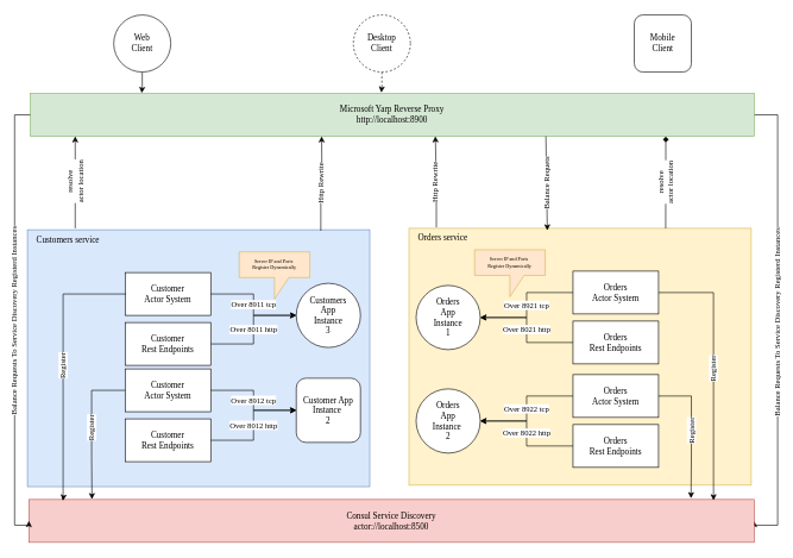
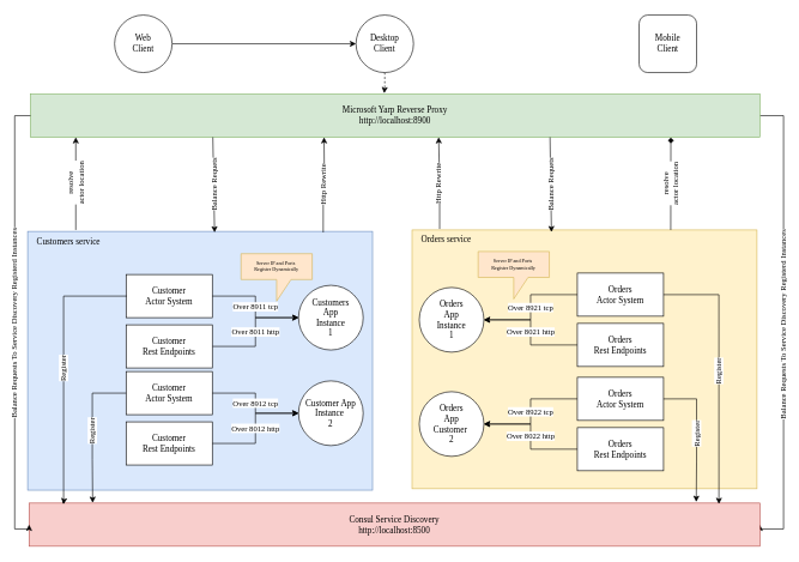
  <mxCell id="0" />
  <mxCell id="1" parent="0" />
  <mxCell id="2" value="" style="group" vertex="1" connectable="0" parent="1"><mxGeometry x="38" y="321" width="480" height="360" as="geometry" /></mxCell>
  <mxCell id="3" value="Customers service" style="rounded=0;whiteSpace=wrap;html=1;fontFamily=sf mono;verticalAlign=top;align=left;spacing=2;spacingLeft=11;fillColor=#dae8fc;strokeColor=#6c8ebf;" vertex="1" parent="2"><mxGeometry width="480" height="360" as="geometry" /></mxCell>
- <mxCell id="4" value="Customers&lt;br&gt;App&lt;br&gt;Instance&lt;br&gt;3" style="ellipse;whiteSpace=wrap;html=1;aspect=fixed;fontFamily=sf mono;" vertex="1" parent="2"><mxGeometry x="377" y="75" width="90" height="90" as="geometry" /></mxCell>
+ <mxCell id="4" value="Customers&lt;br&gt;App&lt;br&gt;Instance&lt;br&gt;1" style="ellipse;whiteSpace=wrap;html=1;aspect=fixed;fontFamily=sf mono;" vertex="1" parent="2"><mxGeometry x="377" y="75" width="90" height="90" as="geometry" /></mxCell>
  <mxCell id="5" value="Customer&lt;br&gt;Actor System" style="whiteSpace=wrap;html=1;fontFamily=sf mono;" vertex="1" parent="2"><mxGeometry x="137" y="60" width="120" height="60" as="geometry" /></mxCell>
  <mxCell id="6" value="Over 8911 tcp" style="edgeStyle=orthogonalEdgeStyle;rounded=0;orthogonalLoop=1;jettySize=auto;html=1;fontFamily=sf mono;" edge="1" parent="2" source="5" target="4"><mxGeometry relative="1" as="geometry" /></mxCell>
  <mxCell id="7" value="Over 8011 http" style="edgeStyle=orthogonalEdgeStyle;rounded=0;orthogonalLoop=1;jettySize=auto;html=1;entryX=0;entryY=0.5;entryDx=0;entryDy=0;fontFamily=sf mono;" edge="1" parent="2" source="8" target="4"><mxGeometry relative="1" as="geometry" /></mxCell>
  <mxCell id="8" value="Customer&lt;br&gt;Rest Endpoints" style="whiteSpace=wrap;html=1;fontFamily=sf mono;" vertex="1" parent="2"><mxGeometry x="137" y="130" width="120" height="60" as="geometry" /></mxCell>
- <mxCell id="9" value="Customer App&lt;br&gt;Instance&amp;nbsp;&lt;br&gt;2" style="whiteSpace=wrap;html=1;aspect=fixed;fontFamily=sf mono;rounded=1;" vertex="1" parent="2"><mxGeometry x="377" y="208" width="90" height="90" as="geometry" /></mxCell>
+ <mxCell id="9" value="Customer App&lt;br&gt;Instance&amp;nbsp;&lt;br&gt;2" style="ellipse;whiteSpace=wrap;html=1;aspect=fixed;fontFamily=sf mono;" vertex="1" parent="2"><mxGeometry x="377" y="208" width="90" height="90" as="geometry" /></mxCell>
  <mxCell id="10" value="Customer&lt;br&gt;Actor System" style="whiteSpace=wrap;html=1;fontFamily=sf mono;" vertex="1" parent="2"><mxGeometry x="137" y="195" width="120" height="60" as="geometry" /></mxCell>
  <mxCell id="11" value="Customer&lt;br&gt;Rest Endpoints" style="whiteSpace=wrap;html=1;fontFamily=sf mono;" vertex="1" parent="2"><mxGeometry x="137" y="265" width="120" height="60" as="geometry" /></mxCell>
  <mxCell id="12" value="Over 8012 http" style="edgeStyle=orthogonalEdgeStyle;rounded=0;orthogonalLoop=1;jettySize=auto;html=1;fontFamily=sf mono;entryX=0;entryY=0.5;entryDx=0;entryDy=0;" edge="1" source="11" target="9" parent="2"><mxGeometry relative="1" as="geometry"><mxPoint x="377" y="255" as="targetPoint" /><Array as="points" /></mxGeometry></mxCell>
  <mxCell id="13" value="Over 8912 tcp" style="edgeStyle=orthogonalEdgeStyle;rounded=0;orthogonalLoop=1;jettySize=auto;html=1;fontFamily=sf mono;" edge="1" source="10" target="9" parent="2"><mxGeometry relative="1" as="geometry" /></mxCell>
  <mxCell id="14" value="Server IP and Ports&amp;nbsp;&lt;br style=&quot;font-size: 7px;&quot;&gt;Register Dynamically" style="shape=callout;whiteSpace=wrap;html=1;perimeter=calloutPerimeter;fontFamily=sf mono;fontSize=7;fillColor=#FFE6CC;strokeColor=#d6b656;" vertex="1" parent="2"><mxGeometry x="297" y="31" width="99" height="66" as="geometry" /></mxCell>
  <mxCell id="15" value="" style="group;fillColor=#fff2cc;strokeColor=#d6b656;" vertex="1" connectable="0" parent="1"><mxGeometry x="573" y="319" width="480" height="360" as="geometry" /></mxCell>
  <mxCell id="16" value="Orders service" style="rounded=0;whiteSpace=wrap;html=1;fontFamily=sf mono;verticalAlign=top;align=left;spacing=2;spacingLeft=11;fillColor=none;strokeColor=none;" vertex="1" parent="15"><mxGeometry width="480" height="360" as="geometry" /></mxCell>
  <mxCell id="17" value="Orders&lt;br&gt;App&lt;br&gt;Instance&lt;br&gt;1" style="ellipse;whiteSpace=wrap;html=1;aspect=fixed;fontFamily=sf mono;" vertex="1" parent="15"><mxGeometry x="10" y="80" width="90" height="90" as="geometry" /></mxCell>
  <mxCell id="18" value="Orders&lt;br&gt;Actor System" style="whiteSpace=wrap;html=1;fontFamily=sf mono;" vertex="1" parent="15"><mxGeometry x="230" y="60" width="120" height="60" as="geometry" /></mxCell>
  <mxCell id="19" value="Over 8921 tcp" style="edgeStyle=orthogonalEdgeStyle;rounded=0;orthogonalLoop=1;jettySize=auto;html=1;fontFamily=sf mono;" edge="1" parent="15" source="18" target="17"><mxGeometry relative="1" as="geometry" /></mxCell>
  <mxCell id="20" value="Over 8021 http" style="edgeStyle=orthogonalEdgeStyle;rounded=0;orthogonalLoop=1;jettySize=auto;html=1;entryX=1;entryY=0.5;entryDx=0;entryDy=0;fontFamily=sf mono;" edge="1" parent="15" source="21" target="17"><mxGeometry relative="1" as="geometry" /></mxCell>
  <mxCell id="21" value="Orders&lt;br&gt;Rest Endpoints" style="whiteSpace=wrap;html=1;fontFamily=sf mono;" vertex="1" parent="15"><mxGeometry x="230" y="130" width="120" height="60" as="geometry" /></mxCell>
- <mxCell id="22" value="Orders&lt;br&gt;App&lt;br&gt;Instance&amp;nbsp;&lt;br&gt;2" style="ellipse;whiteSpace=wrap;html=1;aspect=fixed;fontFamily=sf mono;" vertex="1" parent="15"><mxGeometry x="10" y="225" width="90" height="90" as="geometry" /></mxCell>
+ <mxCell id="22" value="Orders&lt;br&gt;App&lt;br&gt;Customer&amp;nbsp;&lt;br&gt;2" style="ellipse;whiteSpace=wrap;html=1;aspect=fixed;fontFamily=sf mono;" vertex="1" parent="15"><mxGeometry x="10" y="225" width="90" height="90" as="geometry" /></mxCell>
  <mxCell id="23" value="Orders&lt;br&gt;Actor System" style="whiteSpace=wrap;html=1;fontFamily=sf mono;" vertex="1" parent="15"><mxGeometry x="230" y="205" width="120" height="60" as="geometry" /></mxCell>
  <mxCell id="24" value="Orders&lt;br&gt;Rest Endpoints" style="whiteSpace=wrap;html=1;fontFamily=sf mono;" vertex="1" parent="15"><mxGeometry x="230" y="275" width="120" height="60" as="geometry" /></mxCell>
  <mxCell id="25" value="Over 8022 http" style="edgeStyle=orthogonalEdgeStyle;rounded=0;orthogonalLoop=1;jettySize=auto;html=1;entryX=1;entryY=0.5;entryDx=0;entryDy=0;fontFamily=sf mono;" edge="1" parent="15" source="24" target="22"><mxGeometry relative="1" as="geometry" /></mxCell>
  <mxCell id="26" value="Over 8922 tcp" style="edgeStyle=orthogonalEdgeStyle;rounded=0;orthogonalLoop=1;jettySize=auto;html=1;fontFamily=sf mono;" edge="1" parent="15" source="23" target="22"><mxGeometry relative="1" as="geometry" /></mxCell>
  <mxCell id="27" value="Server IP and Ports&amp;nbsp;&lt;br style=&quot;font-size: 7px;&quot;&gt;Register Dynamically" style="shape=callout;whiteSpace=wrap;html=1;perimeter=calloutPerimeter;fontFamily=sf mono;fontSize=7;fillColor=#FFE6CC;strokeColor=#d6b656;" vertex="1" parent="15"><mxGeometry x="92" y="30" width="99" height="66" as="geometry" /></mxCell>
  <mxCell id="28" value="Balance Requests To Service Discovery Registerd Instances" style="edgeStyle=orthogonalEdgeStyle;rounded=0;orthogonalLoop=1;jettySize=auto;html=1;entryX=1;entryY=0.5;entryDx=0;entryDy=0;fontFamily=sf mono;horizontal=0;" edge="1" parent="1" source="29" target="36"><mxGeometry relative="1" as="geometry"><Array as="points"><mxPoint x="1090" y="160" /><mxPoint x="1090" y="735" /><mxPoint x="1057" y="735" /></Array></mxGeometry></mxCell>
  <mxCell id="29" value="Microsoft Yarp Reverse Proxy&lt;br&gt;http://localhost:8900" style="rounded=0;whiteSpace=wrap;html=1;fontFamily=sf mono;fillColor=#d5e8d4;strokeColor=#82b366;" vertex="1" parent="1"><mxGeometry x="42" y="130" width="1015" height="60" as="geometry" /></mxCell>
  <mxCell id="30" value="Http Rewrite" style="edgeStyle=orthogonalEdgeStyle;rounded=0;orthogonalLoop=1;jettySize=auto;html=1;entryX=0.235;entryY=0.975;entryDx=0;entryDy=0;entryPerimeter=0;fontFamily=sf mono;horizontal=0;exitX=0.857;exitY=0.004;exitDx=0;exitDy=0;exitPerimeter=0;" edge="1" parent="1" source="3"><mxGeometry relative="1" as="geometry"><mxPoint x="450" y="303.5" as="sourcePoint" /><mxPoint x="450.525" y="190" as="targetPoint" /></mxGeometry></mxCell>
- <mxCell id="31" style="edgeStyle=orthogonalEdgeStyle;rounded=0;orthogonalLoop=1;jettySize=auto;html=1;entryX=0.154;entryY=-0.009;entryDx=0;entryDy=0;entryPerimeter=0;" edge="1" parent="1" source="32" target="29"><mxGeometry relative="1" as="geometry" /></mxCell>
+ <mxCell id="31" style="edgeStyle=orthogonalEdgeStyle;rounded=0;orthogonalLoop=1;jettySize=auto;html=1;" edge="1" parent="1" source="32" target="34"><mxGeometry relative="1" as="geometry" /></mxCell>
  <mxCell id="32" value="Web&lt;br&gt;Client" style="ellipse;whiteSpace=wrap;html=1;aspect=fixed;fontFamily=sf mono;" vertex="1" parent="1"><mxGeometry x="159" y="20" width="80" height="80" as="geometry" /></mxCell>
  <mxCell id="33" style="edgeStyle=orthogonalEdgeStyle;rounded=0;orthogonalLoop=1;jettySize=auto;html=1;entryX=0.485;entryY=-0.021;entryDx=0;entryDy=0;entryPerimeter=0;dashed=1;" edge="1" parent="1" source="34" target="29"><mxGeometry relative="1" as="geometry" /></mxCell>
- <mxCell id="34" value="Desktop&lt;br&gt;Client" style="ellipse;whiteSpace=wrap;html=1;aspect=fixed;fontFamily=sf mono;dashed=1;" vertex="1" parent="1"><mxGeometry x="495" y="20" width="80" height="80" as="geometry" /></mxCell>
+ <mxCell id="34" value="Desktop&lt;br&gt;Client" style="ellipse;whiteSpace=wrap;html=1;aspect=fixed;fontFamily=sf mono;" vertex="1" parent="1"><mxGeometry x="495" y="20" width="80" height="80" as="geometry" /></mxCell>
  <mxCell id="35" value="Mobile&lt;br&gt;Client" style="whiteSpace=wrap;html=1;aspect=fixed;fontFamily=sf mono;rounded=1;" vertex="1" parent="1"><mxGeometry x="889" y="20" width="80" height="80" as="geometry" /></mxCell>
- <mxCell id="36" value="Consul Service Discovery&lt;br&gt;actor://localhost:8500" style="rounded=0;whiteSpace=wrap;html=1;fontFamily=sf mono;fillColor=#f8cecc;strokeColor=#b85450;" vertex="1" parent="1"><mxGeometry x="40" y="699" width="1017" height="60" as="geometry" /></mxCell>
+ <mxCell id="36" value="Consul Service Discovery&lt;br&gt;http://localhost:8500" style="rounded=0;whiteSpace=wrap;html=1;fontFamily=sf mono;fillColor=#f8cecc;strokeColor=#b85450;" vertex="1" parent="1"><mxGeometry x="40" y="699" width="1017" height="60" as="geometry" /></mxCell>
  <mxCell id="37" value="Register" style="edgeStyle=orthogonalEdgeStyle;rounded=0;orthogonalLoop=1;jettySize=auto;html=1;entryX=0.944;entryY=0.02;entryDx=0;entryDy=0;entryPerimeter=0;fontFamily=sf mono;horizontal=0;" edge="1" parent="1" source="18" target="36"><mxGeometry relative="1" as="geometry"><Array as="points"><mxPoint x="1000" y="409" /></Array></mxGeometry></mxCell>
  <mxCell id="38" value="Register" style="edgeStyle=orthogonalEdgeStyle;rounded=0;orthogonalLoop=1;jettySize=auto;html=1;entryX=0.913;entryY=-0.028;entryDx=0;entryDy=0;entryPerimeter=0;fontFamily=sf mono;horizontal=0;" edge="1" parent="1"><mxGeometry relative="1" as="geometry"><mxPoint x="923" y="554.034" as="sourcePoint" /><mxPoint x="968.521" y="697.32" as="targetPoint" /><Array as="points"><mxPoint x="969" y="554" /><mxPoint x="969" y="641" /><mxPoint x="969" y="641" /></Array></mxGeometry></mxCell>
  <mxCell id="39" value="Register" style="edgeStyle=orthogonalEdgeStyle;rounded=0;orthogonalLoop=1;jettySize=auto;exitX=0;exitY=0.5;exitDx=0;exitDy=0;entryX=0.046;entryY=0.028;entryDx=0;entryDy=0;entryPerimeter=0;horizontal=0;fontFamily=sf mono;labelBackgroundColor=default;html=1;" edge="1" parent="1"><mxGeometry relative="1" as="geometry"><mxPoint x="176" y="411" as="sourcePoint" /><mxPoint x="87.782" y="700.68" as="targetPoint" /><Array as="points"><mxPoint x="88" y="411" /><mxPoint x="88" y="699" /></Array></mxGeometry></mxCell>
  <mxCell id="40" value="Register" style="edgeStyle=orthogonalEdgeStyle;rounded=0;orthogonalLoop=1;jettySize=auto;html=1;entryX=0.087;entryY=-0.006;entryDx=0;entryDy=0;entryPerimeter=0;horizontal=0;fontFamily=sf mono;" edge="1" parent="1" source="10" target="36"><mxGeometry relative="1" as="geometry"><Array as="points"><mxPoint x="128" y="546" /><mxPoint x="128" y="638" /><mxPoint x="129" y="638" /></Array></mxGeometry></mxCell>
  <mxCell id="41" value="Http Rewrite" style="edgeStyle=orthogonalEdgeStyle;rounded=0;orthogonalLoop=1;jettySize=auto;html=1;entryX=0.235;entryY=0.975;entryDx=0;entryDy=0;entryPerimeter=0;fontFamily=sf mono;horizontal=0;exitX=0.08;exitY=-0.004;exitDx=0;exitDy=0;exitPerimeter=0;" edge="1" parent="1" source="16"><mxGeometry relative="1" as="geometry"><mxPoint x="637.96" y="340.72" as="sourcePoint" /><mxPoint x="610.005" y="190" as="targetPoint" /></mxGeometry></mxCell>
  <mxCell id="42" value="resolve &lt;br&gt;actor location" style="endArrow=diamond;html=1;rounded=0;exitX=0.75;exitY=0;exitDx=0;exitDy=0;entryX=0.878;entryY=1.006;entryDx=0;entryDy=0;entryPerimeter=0;fontFamily=sf mono;verticalAlign=middle;horizontal=0;" edge="1" parent="1" source="16" target="29"><mxGeometry width="50" height="50" relative="1" as="geometry"><mxPoint x="880" y="300" as="sourcePoint" /><mxPoint x="930" y="250" as="targetPoint" /></mxGeometry></mxCell>
  <mxCell id="43" value="Balance Requests To Service Discovery Registerd Instances" style="edgeStyle=orthogonalEdgeStyle;rounded=0;orthogonalLoop=1;jettySize=auto;html=1;entryX=0;entryY=0.5;entryDx=0;entryDy=0;fontFamily=sf mono;horizontal=0;exitX=0;exitY=0.5;exitDx=0;exitDy=0;" edge="1" parent="1" source="29" target="36"><mxGeometry relative="1" as="geometry"><mxPoint x="-60" y="150" as="sourcePoint" /><mxPoint x="-60" y="750" as="targetPoint" /><Array as="points"><mxPoint x="20" y="160" /><mxPoint x="20" y="735" /><mxPoint x="40" y="735" /></Array></mxGeometry></mxCell>
  <mxCell id="44" value="resolve &lt;br&gt;actor location" style="endArrow=classic;html=1;rounded=0;exitX=0.75;exitY=0;exitDx=0;exitDy=0;entryX=0.878;entryY=1.006;entryDx=0;entryDy=0;entryPerimeter=0;fontFamily=sf mono;verticalAlign=middle;horizontal=0;" edge="1" parent="1"><mxGeometry width="50" height="50" relative="1" as="geometry"><mxPoint x="105" y="319" as="sourcePoint" /><mxPoint x="105" y="190" as="targetPoint" /></mxGeometry></mxCell>
+ <mxCell id="45" value="Balance Requets" style="endArrow=classic;html=1;rounded=0;exitX=0.25;exitY=1;exitDx=0;exitDy=0;entryX=0.542;entryY=0.004;entryDx=0;entryDy=0;entryPerimeter=0;fontFamily=sf mono;horizontal=0;" edge="1" parent="1" source="29" target="3"><mxGeometry width="50" height="50" relative="1" as="geometry"><mxPoint x="335" y="275" as="sourcePoint" /><mxPoint x="385" y="225" as="targetPoint" /></mxGeometry></mxCell>
  <mxCell id="46" value="Balance Requets" style="endArrow=classic;html=1;rounded=0;exitX=0.25;exitY=1;exitDx=0;exitDy=0;entryX=0.542;entryY=0.004;entryDx=0;entryDy=0;entryPerimeter=0;fontFamily=sf mono;horizontal=0;" edge="1" parent="1"><mxGeometry width="50" height="50" relative="1" as="geometry"><mxPoint x="765" y="190" as="sourcePoint" /><mxPoint x="767" y="322" as="targetPoint" /></mxGeometry></mxCell>
